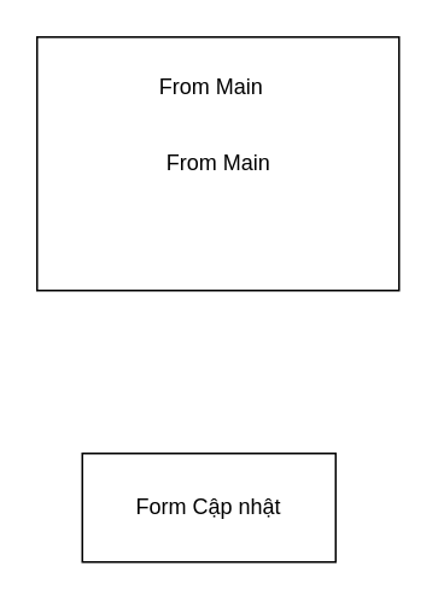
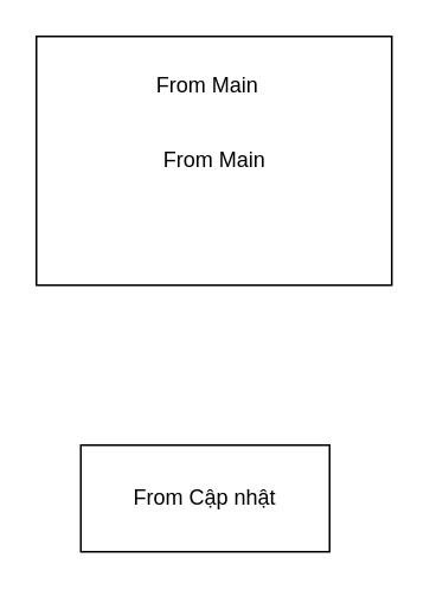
  <mxCell id="0" />
  <mxCell id="1" parent="0" />
  <mxCell id="2" value="" style="group" vertex="1" connectable="0" parent="1"><mxGeometry x="20" y="20" width="200" height="140" as="geometry" /></mxCell>
  <mxCell id="3" value="" style="rounded=0;whiteSpace=wrap;html=1;" vertex="1" parent="2"><mxGeometry width="200" height="140" as="geometry" /></mxCell>
  <mxCell id="4" value="From Main" style="text;html=1;strokeColor=none;fillColor=none;align=center;verticalAlign=middle;whiteSpace=wrap;rounded=0;" vertex="1" parent="2"><mxGeometry x="27.999" y="10" width="136.842" height="35" as="geometry" /></mxCell>
  <mxCell id="5" value="From Main" style="text;html=1;strokeColor=none;fillColor=none;align=center;verticalAlign=middle;whiteSpace=wrap;rounded=0;" vertex="1" parent="2"><mxGeometry x="31.579" y="52.5" width="136.842" height="35" as="geometry" /></mxCell>
  <mxCell id="6" value="" style="group" vertex="1" connectable="0" parent="1"><mxGeometry x="45" y="250" width="140" height="60" as="geometry" /></mxCell>
  <mxCell id="7" value="" style="rounded=0;whiteSpace=wrap;html=1;" vertex="1" parent="6"><mxGeometry width="140" height="60" as="geometry" /></mxCell>
- <mxCell id="8" value="Form Cập nhật" style="text;html=1;strokeColor=none;fillColor=none;align=center;verticalAlign=middle;whiteSpace=wrap;rounded=0;" vertex="1" parent="6"><mxGeometry x="22.105" y="22.5" width="95.789" height="15" as="geometry" /></mxCell>
+ <mxCell id="8" value="From Cập nhật" style="text;html=1;strokeColor=none;fillColor=none;align=center;verticalAlign=middle;whiteSpace=wrap;rounded=0;" vertex="1" parent="6"><mxGeometry x="22.105" y="22.5" width="95.789" height="15" as="geometry" /></mxCell>
